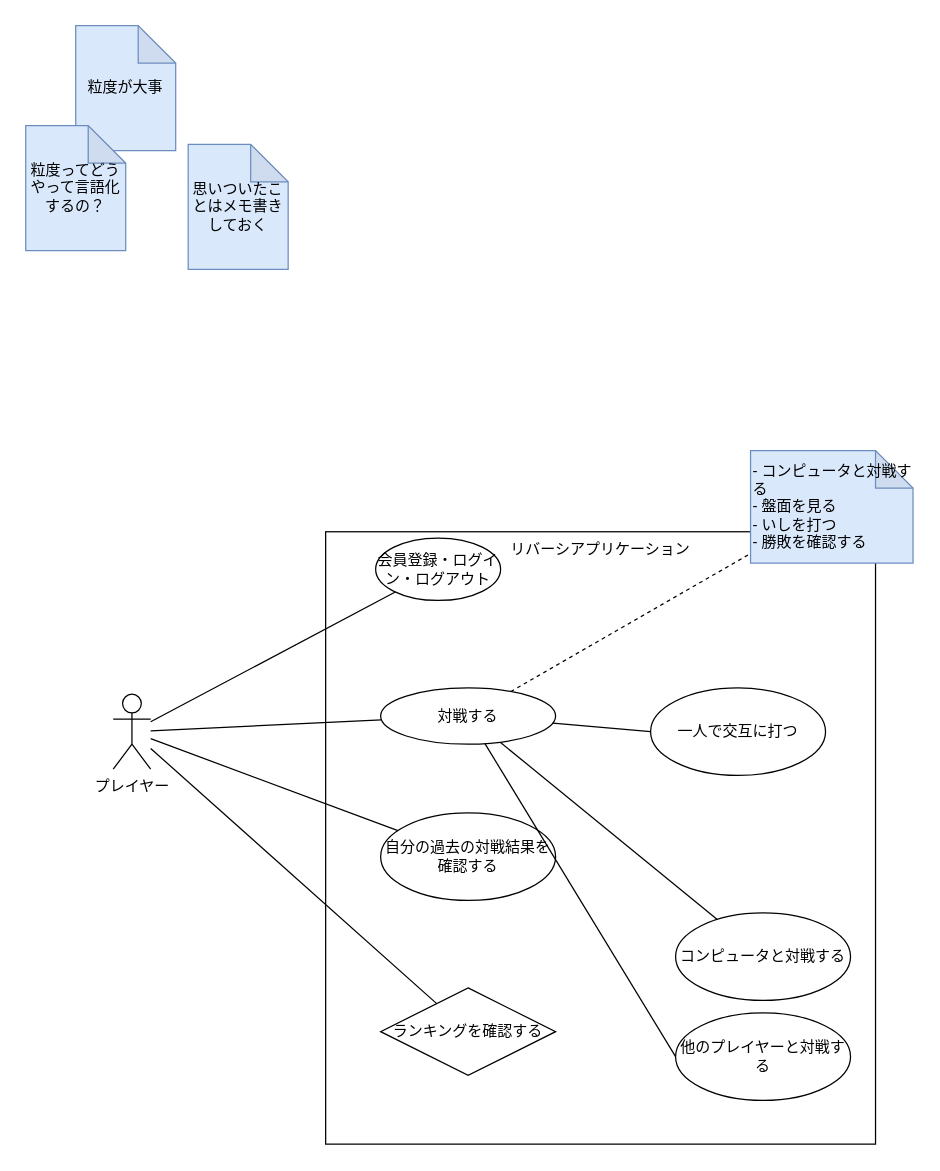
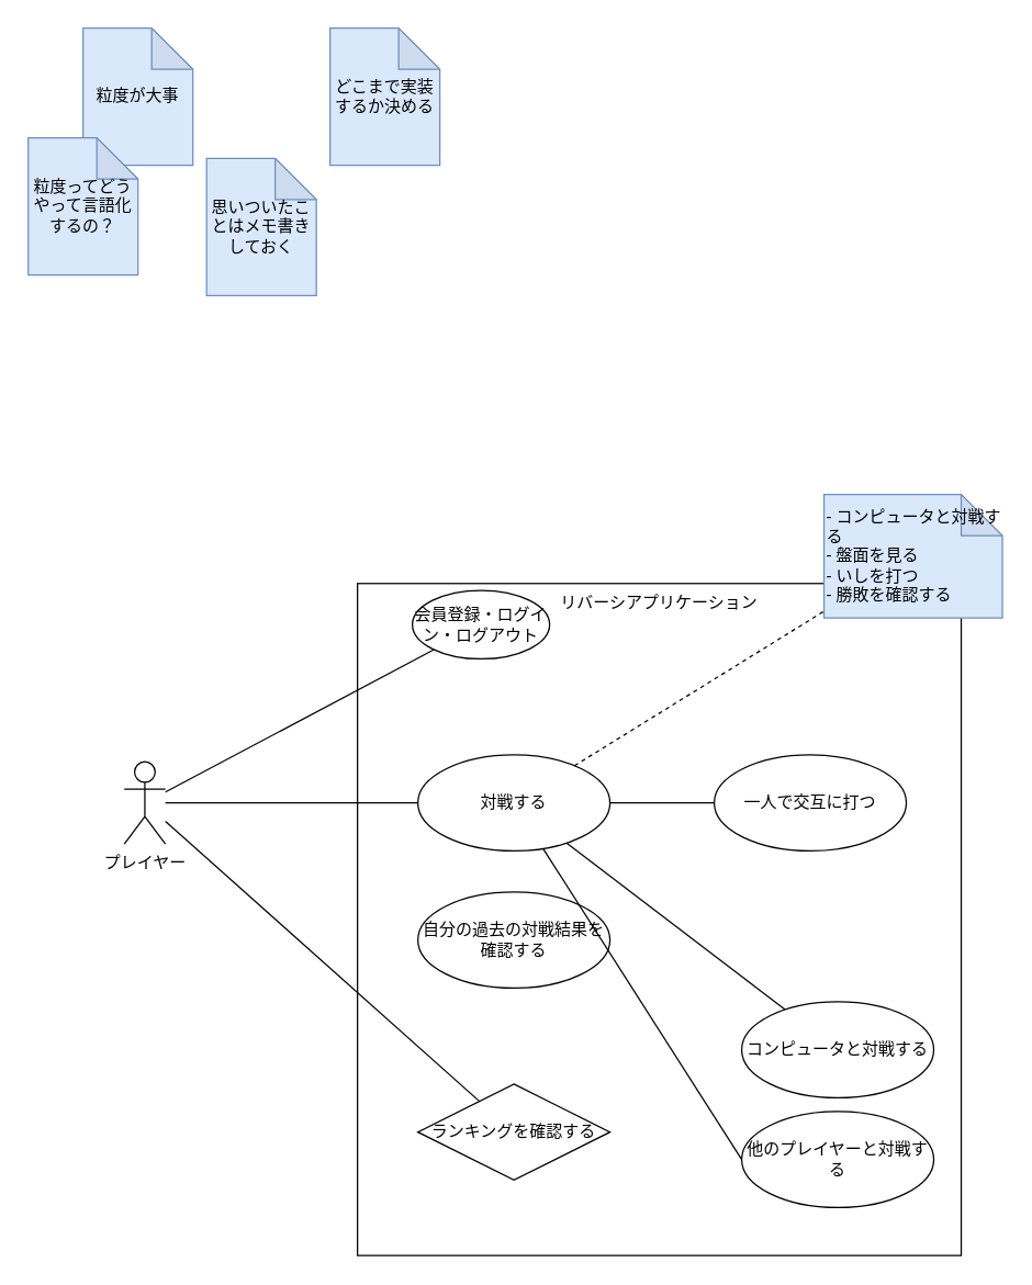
  <mxCell id="0" />
  <mxCell id="1" parent="0" />
  <mxCell id="2" value="リバーシアプリケーション" style="rounded=0;whiteSpace=wrap;html=1;fillColor=none;verticalAlign=top;" parent="1" vertex="1"><mxGeometry x="260" y="425" width="440" height="490" as="geometry" /></mxCell>
  <mxCell id="3" value="粒度が大事" style="shape=note;whiteSpace=wrap;html=1;backgroundOutline=1;darkOpacity=0.05;fillColor=#dae8fc;strokeColor=#6c8ebf;" parent="1" vertex="1"><mxGeometry x="60" y="20" width="80" height="100" as="geometry" /></mxCell>
- <mxCell id="4" value="対戦する" style="ellipse;whiteSpace=wrap;html=1;fillColor=none;" parent="1" vertex="1"><mxGeometry x="304" y="550" width="140" height="45" as="geometry" /></mxCell>
+ <mxCell id="4" value="対戦する" style="ellipse;whiteSpace=wrap;html=1;fillColor=none;" parent="1" vertex="1"><mxGeometry x="304" y="550" width="140" height="70" as="geometry" /></mxCell>
  <mxCell id="5" value="プレイヤー" style="shape=umlActor;verticalLabelPosition=bottom;verticalAlign=top;html=1;fillColor=none;" parent="1" vertex="1"><mxGeometry x="90" y="555" width="30" height="60" as="geometry" /></mxCell>
  <mxCell id="6" value="思いついたことはメモ書きしておく" style="shape=note;whiteSpace=wrap;html=1;backgroundOutline=1;darkOpacity=0.05;fillColor=#dae8fc;strokeColor=#6c8ebf;" parent="1" vertex="1"><mxGeometry x="150" y="115" width="80" height="100" as="geometry" /></mxCell>
  <mxCell id="7" value="- コンピュータと対戦する&lt;br&gt;- 盤面を見る&lt;br&gt;- いしを打つ&lt;br&gt;&lt;div style=&quot;&quot;&gt;&lt;span style=&quot;background-color: initial;&quot;&gt;- 勝敗を確認する&lt;/span&gt;&lt;/div&gt;" style="shape=note;whiteSpace=wrap;html=1;backgroundOutline=1;darkOpacity=0.05;fillColor=#dae8fc;strokeColor=#6c8ebf;align=left;" parent="1" vertex="1"><mxGeometry x="600" y="360" width="130" height="90" as="geometry" /></mxCell>
+ <mxCell id="8" value="どこまで実装するか決める" style="shape=note;whiteSpace=wrap;html=1;backgroundOutline=1;darkOpacity=0.05;fillColor=#dae8fc;strokeColor=#6c8ebf;" parent="1" vertex="1"><mxGeometry x="240" y="20" width="80" height="100" as="geometry" /></mxCell>
  <mxCell id="9" value="自分の過去の対戦結果を確認する" style="ellipse;whiteSpace=wrap;html=1;fillColor=none;" parent="1" vertex="1"><mxGeometry x="304" y="650" width="140" height="70" as="geometry" /></mxCell>
  <mxCell id="10" value="会員登録・ログイン・ログアウト" style="ellipse;whiteSpace=wrap;html=1;fillColor=none;" parent="1" vertex="1"><mxGeometry x="300" y="430" width="100" height="50" as="geometry" /></mxCell>
  <mxCell id="11" value="ランキングを確認する" style="rhombus;whiteSpace=wrap;html=1;fillColor=none;" parent="1" vertex="1"><mxGeometry x="304" y="790" width="140" height="70" as="geometry" /></mxCell>
  <mxCell id="12" value="一人で交互に打つ" style="ellipse;whiteSpace=wrap;html=1;fillColor=none;" parent="1" vertex="1"><mxGeometry x="520" y="550" width="140" height="70" as="geometry" /></mxCell>
  <mxCell id="13" value="コンピュータと対戦する" style="ellipse;whiteSpace=wrap;html=1;fillColor=none;" parent="1" vertex="1"><mxGeometry x="540" y="730" width="140" height="70" as="geometry" /></mxCell>
  <mxCell id="14" value="他のプレイヤーと対戦する" style="ellipse;whiteSpace=wrap;html=1;fillColor=none;" parent="1" vertex="1"><mxGeometry x="540" y="810" width="140" height="70" as="geometry" /></mxCell>
  <mxCell id="15" value="" style="endArrow=none;html=1;" parent="1" source="4" target="13" edge="1"><mxGeometry relative="1" as="geometry"><mxPoint x="320" y="615" as="sourcePoint" /><mxPoint x="480" y="615" as="targetPoint" /></mxGeometry></mxCell>
  <mxCell id="16" value="" style="endArrow=none;html=1;entryX=0;entryY=0.5;entryDx=0;entryDy=0;" parent="1" source="4" target="14" edge="1"><mxGeometry relative="1" as="geometry"><mxPoint x="422.391" y="624.266" as="sourcePoint" /><mxPoint x="581.622" y="745.729" as="targetPoint" /></mxGeometry></mxCell>
  <mxCell id="17" value="" style="endArrow=none;html=1;" parent="1" source="4" edge="1"><mxGeometry relative="1" as="geometry"><mxPoint x="422.391" y="624.266" as="sourcePoint" /><mxPoint x="520" y="585" as="targetPoint" /></mxGeometry></mxCell>
  <mxCell id="18" value="" style="endArrow=none;html=1;" parent="1" source="5" target="4" edge="1"><mxGeometry relative="1" as="geometry"><mxPoint x="120" y="584.71" as="sourcePoint" /><mxPoint x="196" y="584.71" as="targetPoint" /></mxGeometry></mxCell>
- <mxCell id="19" value="" style="endArrow=none;html=1;" parent="1" source="5" target="9" edge="1"><mxGeometry relative="1" as="geometry"><mxPoint x="130" y="595" as="sourcePoint" /><mxPoint x="314" y="595" as="targetPoint" /></mxGeometry></mxCell>
  <mxCell id="20" value="" style="endArrow=none;html=1;" parent="1" source="5" target="11" edge="1"><mxGeometry relative="1" as="geometry"><mxPoint x="130" y="600.574" as="sourcePoint" /><mxPoint x="327.857" y="674.096" as="targetPoint" /></mxGeometry></mxCell>
  <mxCell id="21" value="" style="endArrow=none;html=1;" parent="1" source="5" target="10" edge="1"><mxGeometry relative="1" as="geometry"><mxPoint x="120" y="590" as="sourcePoint" /><mxPoint x="349.82" y="804.456" as="targetPoint" /></mxGeometry></mxCell>
  <mxCell id="22" value="" style="endArrow=none;html=1;dashed=1;" parent="1" source="4" target="7" edge="1"><mxGeometry relative="1" as="geometry"><mxPoint x="442" y="549.43" as="sourcePoint" /><mxPoint x="518" y="549.43" as="targetPoint" /></mxGeometry></mxCell>
  <mxCell id="23" value="粒度ってどうやって言語化するの？" style="shape=note;whiteSpace=wrap;html=1;backgroundOutline=1;darkOpacity=0.05;fillColor=#dae8fc;strokeColor=#6c8ebf;" parent="1" vertex="1"><mxGeometry x="20" y="100" width="80" height="100" as="geometry" /></mxCell>
